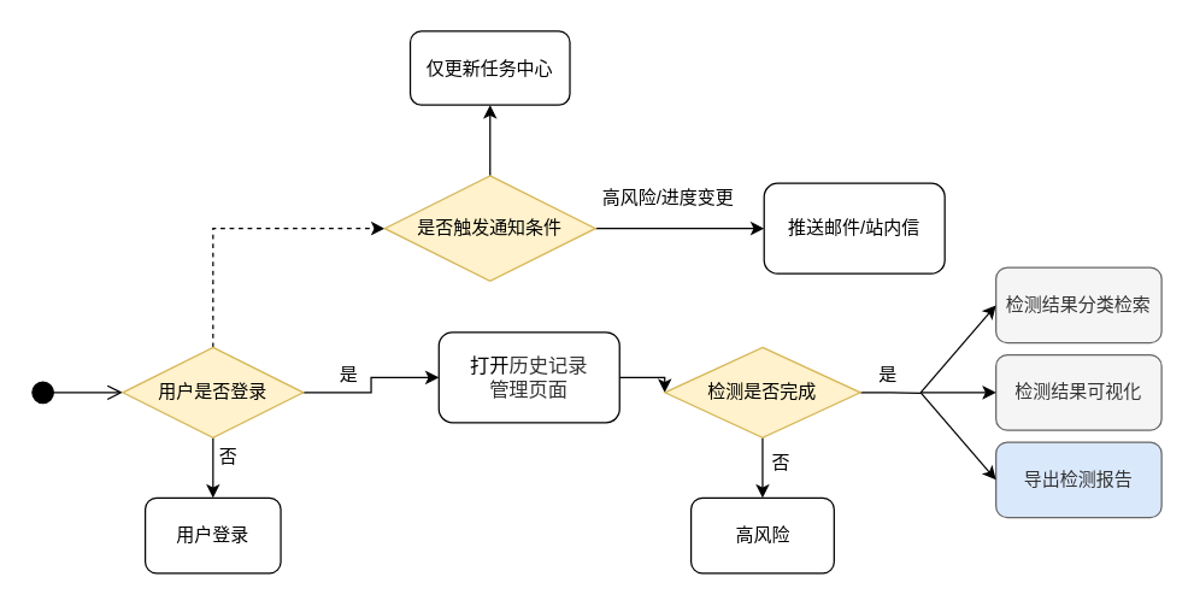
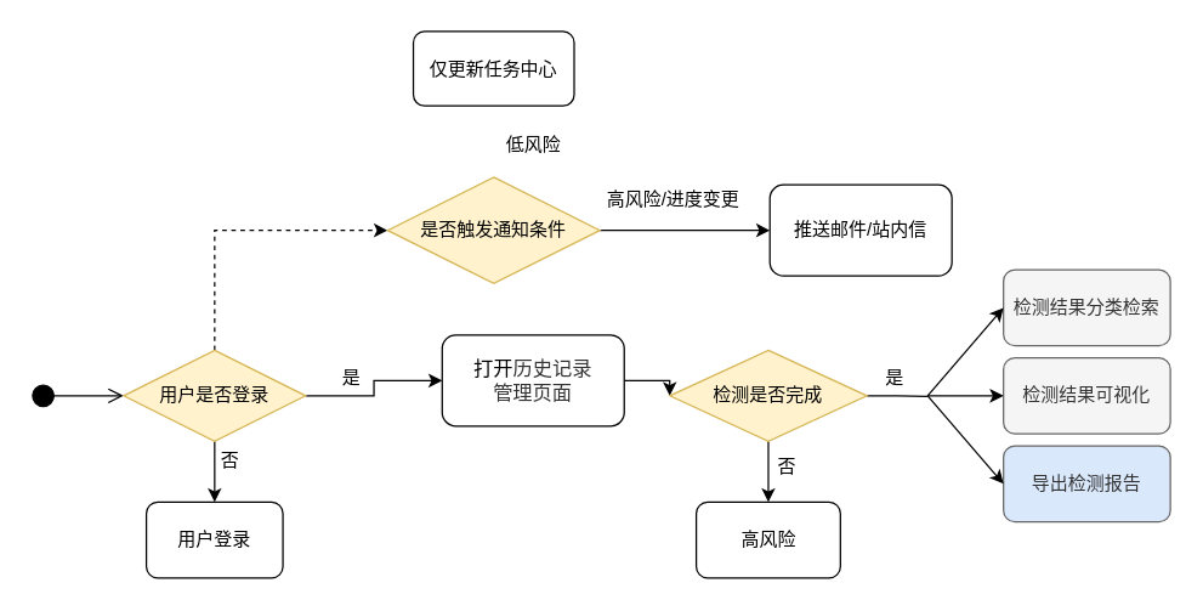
  <mxCell id="0" />
  <mxCell id="1" parent="0" />
  <mxCell id="2" value="" style="html=1;verticalAlign=bottom;startArrow=circle;startFill=1;endArrow=open;startSize=6;endSize=8;curved=0;rounded=0;entryX=0;entryY=0.5;entryDx=0;entryDy=0;" edge="1" parent="1" target="6"><mxGeometry width="80" relative="1" as="geometry"><mxPoint x="20" y="260" as="sourcePoint" /><mxPoint x="71" y="290" as="targetPoint" /></mxGeometry></mxCell>
  <mxCell id="3" style="edgeStyle=orthogonalEdgeStyle;rounded=0;orthogonalLoop=1;jettySize=auto;html=1;exitX=0.5;exitY=1;exitDx=0;exitDy=0;entryX=0.5;entryY=0;entryDx=0;entryDy=0;" edge="1" parent="1" source="6" target="7"><mxGeometry relative="1" as="geometry" /></mxCell>
  <mxCell id="4" style="edgeStyle=orthogonalEdgeStyle;rounded=0;orthogonalLoop=1;jettySize=auto;html=1;exitX=1;exitY=0.5;exitDx=0;exitDy=0;entryX=0;entryY=0.5;entryDx=0;entryDy=0;" edge="1" parent="1" source="6" target="11"><mxGeometry relative="1" as="geometry"><mxPoint x="251" y="260.333" as="targetPoint" /></mxGeometry></mxCell>
  <mxCell id="5" style="edgeStyle=orthogonalEdgeStyle;rounded=0;orthogonalLoop=1;jettySize=auto;html=1;exitX=0.5;exitY=0;exitDx=0;exitDy=0;entryX=0;entryY=0.5;entryDx=0;entryDy=0;dashed=1;" edge="1" parent="1" source="6" target="23"><mxGeometry relative="1" as="geometry" /></mxCell>
  <mxCell id="6" value="用户是否登录" style="rhombus;whiteSpace=wrap;html=1;fillColor=#fff2cc;strokeColor=#d6b656;" vertex="1" parent="1"><mxGeometry x="81" y="230" width="120" height="60" as="geometry" /></mxCell>
  <mxCell id="7" value="用户登录" style="rounded=1;whiteSpace=wrap;html=1;" vertex="1" parent="1"><mxGeometry x="96" y="330" width="90" height="50" as="geometry" /></mxCell>
  <mxCell id="8" value="是" style="text;html=1;align=center;verticalAlign=middle;resizable=0;points=[];autosize=1;strokeColor=none;fillColor=none;" vertex="1" parent="1"><mxGeometry x="211" y="234" width="40" height="30" as="geometry" /></mxCell>
  <mxCell id="9" value="否" style="text;html=1;align=center;verticalAlign=middle;resizable=0;points=[];autosize=1;strokeColor=none;fillColor=none;" vertex="1" parent="1"><mxGeometry x="131" y="288" width="40" height="30" as="geometry" /></mxCell>
  <mxCell id="10" style="edgeStyle=orthogonalEdgeStyle;rounded=0;orthogonalLoop=1;jettySize=auto;html=1;exitX=1;exitY=0.5;exitDx=0;exitDy=0;entryX=0;entryY=0.5;entryDx=0;entryDy=0;" edge="1" parent="1" source="11" target="14"><mxGeometry relative="1" as="geometry" /></mxCell>
  <mxCell id="11" value="&lt;font style=&quot;font-size: 13px;&quot;&gt;打开&lt;span style=&quot;color: rgb(51, 51, 51); font-family: &amp;quot;Open Sans&amp;quot;, &amp;quot;Clear Sans&amp;quot;, &amp;quot;Helvetica Neue&amp;quot;, Helvetica, Arial, &amp;quot;Segoe UI Emoji&amp;quot;, sans-serif; orphans: 4; text-align: start; white-space-collapse: preserve; background-color: rgb(255, 255, 255);&quot;&gt;历史记录&lt;/span&gt;&lt;/font&gt;&lt;div&gt;&lt;font style=&quot;font-size: 13px;&quot;&gt;&lt;span style=&quot;color: rgb(51, 51, 51); font-family: &amp;quot;Open Sans&amp;quot;, &amp;quot;Clear Sans&amp;quot;, &amp;quot;Helvetica Neue&amp;quot;, Helvetica, Arial, &amp;quot;Segoe UI Emoji&amp;quot;, sans-serif; orphans: 4; text-align: start; white-space-collapse: preserve; background-color: rgb(255, 255, 255);&quot;&gt;管理页面&lt;/span&gt;&lt;/font&gt;&lt;/div&gt;" style="rounded=1;whiteSpace=wrap;html=1;" vertex="1" parent="1"><mxGeometry x="291" y="220" width="120" height="60" as="geometry" /></mxCell>
  <mxCell id="12" style="edgeStyle=orthogonalEdgeStyle;rounded=0;orthogonalLoop=1;jettySize=auto;html=1;exitX=0.5;exitY=1;exitDx=0;exitDy=0;entryX=0.5;entryY=0;entryDx=0;entryDy=0;" edge="1" parent="1" source="14" target="15"><mxGeometry relative="1" as="geometry"><mxPoint x="491" y="370" as="targetPoint" /></mxGeometry></mxCell>
  <mxCell id="13" style="edgeStyle=orthogonalEdgeStyle;rounded=0;orthogonalLoop=1;jettySize=auto;html=1;exitX=1;exitY=0.5;exitDx=0;exitDy=0;endArrow=none;startFill=0;" edge="1" parent="1" source="14"><mxGeometry relative="1" as="geometry"><mxPoint x="611" y="260.333" as="targetPoint" /></mxGeometry></mxCell>
  <mxCell id="14" value="检测是否完成" style="rhombus;whiteSpace=wrap;html=1;fillColor=#fff2cc;strokeColor=#d6b656;" vertex="1" parent="1"><mxGeometry x="441" y="230" width="130" height="60" as="geometry" /></mxCell>
  <mxCell id="15" value="高风险" style="rounded=1;whiteSpace=wrap;html=1;" vertex="1" parent="1"><mxGeometry x="458.5" y="330" width="95" height="50" as="geometry" /></mxCell>
  <mxCell id="16" value="否" style="text;html=1;align=center;verticalAlign=middle;resizable=0;points=[];autosize=1;strokeColor=none;fillColor=none;" vertex="1" parent="1"><mxGeometry x="498" y="292" width="40" height="30" as="geometry" /></mxCell>
  <mxCell id="17" value="是" style="text;html=1;align=center;verticalAlign=middle;resizable=0;points=[];autosize=1;strokeColor=none;fillColor=none;" vertex="1" parent="1"><mxGeometry x="569" y="234" width="40" height="30" as="geometry" /></mxCell>
  <mxCell id="18" value="检测结果分类检索" style="rounded=1;whiteSpace=wrap;html=1;fillColor=#f5f5f5;strokeColor=#666666;fontColor=#333333;" vertex="1" parent="1"><mxGeometry x="661" y="177" width="110" height="50" as="geometry" /></mxCell>
  <mxCell id="19" value="检测结果可视化" style="rounded=1;whiteSpace=wrap;html=1;fillColor=#f5f5f5;strokeColor=#666666;fontColor=#333333;" vertex="1" parent="1"><mxGeometry x="661" y="235" width="110" height="50" as="geometry" /></mxCell>
  <mxCell id="20" value="导出检测报告" style="rounded=1;whiteSpace=wrap;html=1;fillColor=#dae8fc;strokeColor=#666666;fontColor=#333333;" vertex="1" parent="1"><mxGeometry x="661" y="293" width="110" height="50" as="geometry" /></mxCell>
  <mxCell id="21" style="edgeStyle=orthogonalEdgeStyle;rounded=0;orthogonalLoop=1;jettySize=auto;html=1;exitX=1;exitY=0.5;exitDx=0;exitDy=0;entryX=0;entryY=0.5;entryDx=0;entryDy=0;" edge="1" parent="1" source="23" target="24"><mxGeometry relative="1" as="geometry" /></mxCell>
- <mxCell id="22" style="edgeStyle=orthogonalEdgeStyle;rounded=0;orthogonalLoop=1;jettySize=auto;html=1;exitX=0.5;exitY=0;exitDx=0;exitDy=0;entryX=0.5;entryY=1;entryDx=0;entryDy=0;" edge="1" parent="1" source="23" target="27"><mxGeometry relative="1" as="geometry"><mxPoint x="311" y="70" as="targetPoint" /></mxGeometry></mxCell>
  <mxCell id="23" value="是否触发通知条件" style="rhombus;whiteSpace=wrap;html=1;fillColor=#fff2cc;strokeColor=#d6b656;" vertex="1" parent="1"><mxGeometry x="255" y="116" width="140" height="70" as="geometry" /></mxCell>
  <mxCell id="24" value="推送邮件/站内信" style="rounded=1;whiteSpace=wrap;html=1;" vertex="1" parent="1"><mxGeometry x="507" y="121" width="120" height="60" as="geometry" /></mxCell>
  <mxCell id="25" value="高风险/进度变更" style="text;html=1;align=center;verticalAlign=middle;resizable=0;points=[];autosize=1;strokeColor=none;fillColor=none;" vertex="1" parent="1"><mxGeometry x="388" y="116" width="110" height="30" as="geometry" /></mxCell>
+ <mxCell id="26" value="低风险" style="text;html=1;align=center;verticalAlign=middle;resizable=0;points=[];autosize=1;strokeColor=none;fillColor=none;" vertex="1" parent="1"><mxGeometry x="321" y="80" width="60" height="30" as="geometry" /></mxCell>
  <mxCell id="27" value="仅更新任务中心" style="rounded=1;whiteSpace=wrap;html=1;" vertex="1" parent="1"><mxGeometry x="272" y="20" width="106" height="49" as="geometry" /></mxCell>
  <mxCell id="28" value="" style="endArrow=classic;html=1;rounded=0;entryX=0;entryY=0.5;entryDx=0;entryDy=0;" edge="1" parent="1" target="20"><mxGeometry width="50" height="50" relative="1" as="geometry"><mxPoint x="611" y="260" as="sourcePoint" /><mxPoint x="451" y="400" as="targetPoint" /></mxGeometry></mxCell>
  <mxCell id="29" value="" style="endArrow=classic;html=1;rounded=0;entryX=0;entryY=0.5;entryDx=0;entryDy=0;" edge="1" parent="1" target="19"><mxGeometry width="50" height="50" relative="1" as="geometry"><mxPoint x="611" y="260" as="sourcePoint" /><mxPoint x="461" y="410" as="targetPoint" /></mxGeometry></mxCell>
  <mxCell id="30" value="" style="endArrow=classic;html=1;rounded=0;entryX=0;entryY=0.5;entryDx=0;entryDy=0;" edge="1" parent="1" target="18"><mxGeometry width="50" height="50" relative="1" as="geometry"><mxPoint x="611" y="260" as="sourcePoint" /><mxPoint x="471" y="420" as="targetPoint" /></mxGeometry></mxCell>
